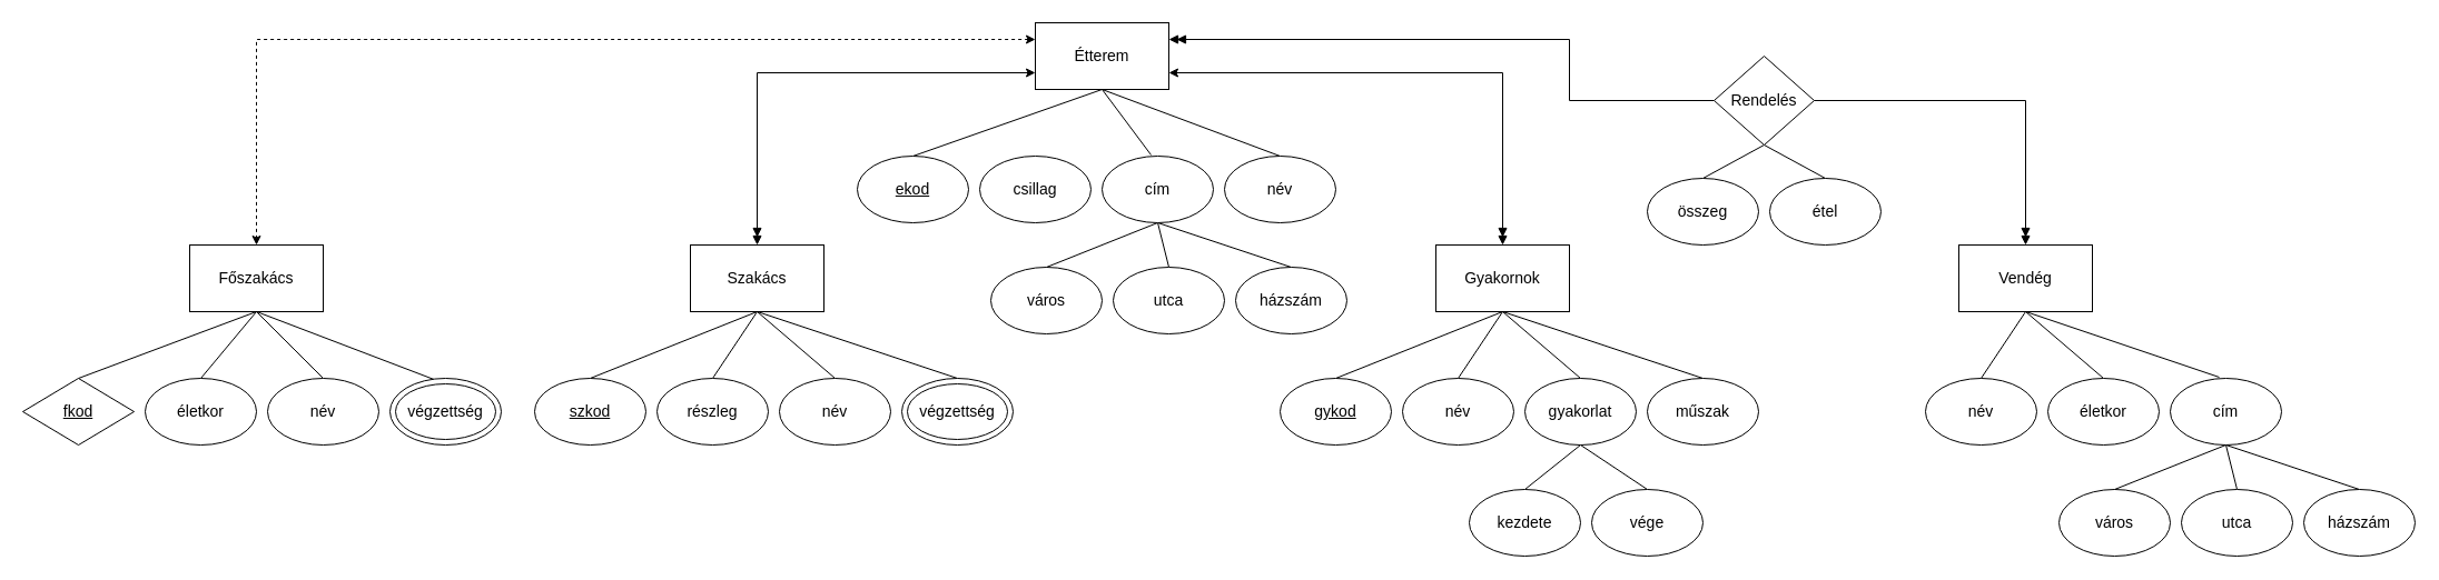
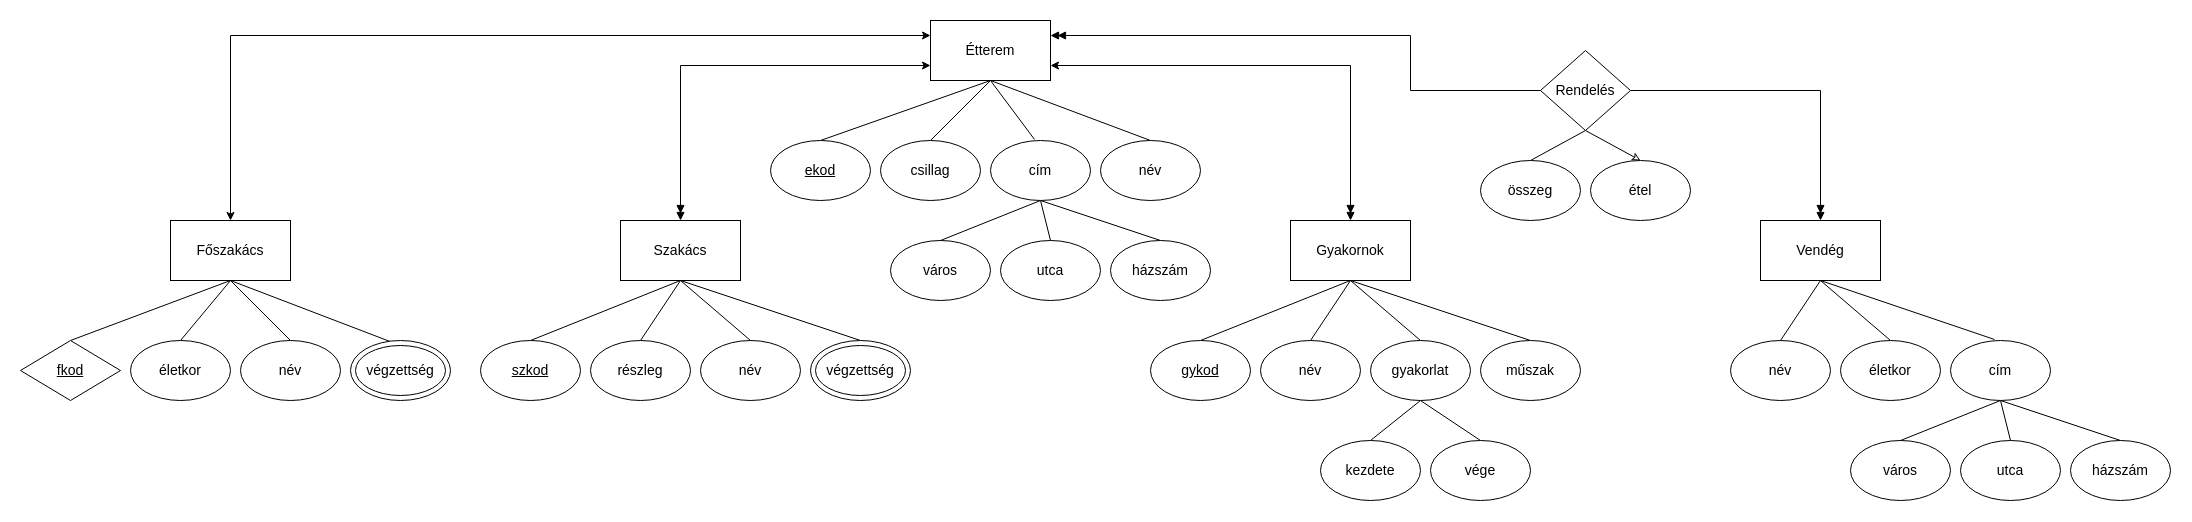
  <mxCell id="0" />
  <mxCell id="1" parent="0" />
  <mxCell id="2" style="edgeStyle=orthogonalEdgeStyle;rounded=0;orthogonalLoop=1;jettySize=auto;html=1;exitX=1;exitY=0.75;exitDx=0;exitDy=0;entryX=0.5;entryY=0;entryDx=0;entryDy=0;fontSize=14;endArrow=doubleBlock;endFill=1;startArrow=classic;startFill=1;" edge="1" parent="1" source="10" target="15"><mxGeometry relative="1" as="geometry" /></mxCell>
  <mxCell id="3" style="edgeStyle=none;rounded=0;orthogonalLoop=1;jettySize=auto;html=1;exitX=0.5;exitY=1;exitDx=0;exitDy=0;entryX=0.5;entryY=0;entryDx=0;entryDy=0;fontSize=14;endArrow=none;endFill=0;" edge="1" parent="1" source="10" target="56"><mxGeometry relative="1" as="geometry" /></mxCell>
+ <mxCell id="4" style="edgeStyle=none;rounded=0;orthogonalLoop=1;jettySize=auto;html=1;exitX=0.5;exitY=1;exitDx=0;exitDy=0;entryX=0.5;entryY=0;entryDx=0;entryDy=0;fontSize=14;endArrow=none;endFill=0;" edge="1" parent="1" source="10" target="54"><mxGeometry relative="1" as="geometry" /></mxCell>
  <mxCell id="5" style="edgeStyle=none;rounded=0;orthogonalLoop=1;jettySize=auto;html=1;exitX=0.5;exitY=1;exitDx=0;exitDy=0;entryX=0.44;entryY=-0.017;entryDx=0;entryDy=0;entryPerimeter=0;fontSize=14;endArrow=none;endFill=0;" edge="1" parent="1" source="10" target="51"><mxGeometry relative="1" as="geometry" /></mxCell>
  <mxCell id="6" style="edgeStyle=none;rounded=0;orthogonalLoop=1;jettySize=auto;html=1;exitX=0.5;exitY=1;exitDx=0;exitDy=0;entryX=0.5;entryY=0;entryDx=0;entryDy=0;fontSize=14;endArrow=none;endFill=0;" edge="1" parent="1" source="10" target="55"><mxGeometry relative="1" as="geometry" /></mxCell>
- <mxCell id="7" style="edgeStyle=orthogonalEdgeStyle;rounded=0;orthogonalLoop=1;jettySize=auto;html=1;exitX=0;exitY=0.25;exitDx=0;exitDy=0;entryX=0.5;entryY=0;entryDx=0;entryDy=0;fontSize=14;startArrow=classic;startFill=1;endArrow=classic;endFill=1;dashed=1;" edge="1" parent="1" source="10" target="25"><mxGeometry relative="1" as="geometry" /></mxCell>
+ <mxCell id="7" style="edgeStyle=orthogonalEdgeStyle;rounded=0;orthogonalLoop=1;jettySize=auto;html=1;exitX=0;exitY=0.25;exitDx=0;exitDy=0;entryX=0.5;entryY=0;entryDx=0;entryDy=0;fontSize=14;startArrow=classic;startFill=1;endArrow=classic;endFill=1;" edge="1" parent="1" source="10" target="25"><mxGeometry relative="1" as="geometry" /></mxCell>
  <mxCell id="8" style="edgeStyle=orthogonalEdgeStyle;rounded=0;orthogonalLoop=1;jettySize=auto;html=1;exitX=0;exitY=0.75;exitDx=0;exitDy=0;entryX=0.5;entryY=0;entryDx=0;entryDy=0;fontSize=14;startArrow=classic;startFill=1;endArrow=doubleBlock;endFill=1;" edge="1" parent="1" source="10" target="20"><mxGeometry relative="1" as="geometry" /></mxCell>
  <mxCell id="9" style="edgeStyle=orthogonalEdgeStyle;rounded=0;orthogonalLoop=1;jettySize=auto;html=1;exitX=1;exitY=0.25;exitDx=0;exitDy=0;fontSize=14;startArrow=doubleBlock;startFill=1;endArrow=none;endFill=0;" edge="1" parent="1" source="10" target="72"><mxGeometry relative="1" as="geometry"><mxPoint x="1450" y="35" as="targetPoint" /><Array as="points"><mxPoint x="1410" y="35" /><mxPoint x="1410" y="90" /></Array></mxGeometry></mxCell>
  <mxCell id="10" value="Étterem" style="rounded=0;whiteSpace=wrap;html=1;fontSize=14;" vertex="1" parent="1"><mxGeometry x="930" y="20" width="120" height="60" as="geometry" /></mxCell>
  <mxCell id="11" style="edgeStyle=none;rounded=0;orthogonalLoop=1;jettySize=auto;html=1;exitX=0.5;exitY=1;exitDx=0;exitDy=0;entryX=0.5;entryY=0;entryDx=0;entryDy=0;fontSize=14;endArrow=none;endFill=0;" edge="1" parent="1" source="15" target="39"><mxGeometry relative="1" as="geometry" /></mxCell>
  <mxCell id="12" style="edgeStyle=none;rounded=0;orthogonalLoop=1;jettySize=auto;html=1;exitX=0.5;exitY=1;exitDx=0;exitDy=0;entryX=0.5;entryY=0;entryDx=0;entryDy=0;fontSize=14;endArrow=none;endFill=0;" edge="1" parent="1" source="15" target="43"><mxGeometry relative="1" as="geometry" /></mxCell>
  <mxCell id="13" style="edgeStyle=none;rounded=0;orthogonalLoop=1;jettySize=auto;html=1;exitX=0.5;exitY=1;exitDx=0;exitDy=0;entryX=0.5;entryY=0;entryDx=0;entryDy=0;fontSize=14;endArrow=none;endFill=0;" edge="1" parent="1" source="15" target="42"><mxGeometry relative="1" as="geometry" /></mxCell>
  <mxCell id="14" style="edgeStyle=none;rounded=0;orthogonalLoop=1;jettySize=auto;html=1;exitX=0.5;exitY=1;exitDx=0;exitDy=0;entryX=0.5;entryY=0;entryDx=0;entryDy=0;fontSize=14;endArrow=none;endFill=0;" edge="1" parent="1" source="15" target="46"><mxGeometry relative="1" as="geometry" /></mxCell>
  <mxCell id="15" value="Gyakornok" style="rounded=0;whiteSpace=wrap;html=1;fontSize=14;" vertex="1" parent="1"><mxGeometry x="1290" y="220" width="120" height="60" as="geometry" /></mxCell>
  <mxCell id="16" style="edgeStyle=none;rounded=0;orthogonalLoop=1;jettySize=auto;html=1;exitX=0.5;exitY=1;exitDx=0;exitDy=0;entryX=0.5;entryY=0;entryDx=0;entryDy=0;fontSize=14;startArrow=none;startFill=0;endArrow=none;endFill=0;" edge="1" parent="1" source="20" target="63"><mxGeometry relative="1" as="geometry" /></mxCell>
  <mxCell id="17" style="edgeStyle=none;rounded=0;orthogonalLoop=1;jettySize=auto;html=1;exitX=0.5;exitY=1;exitDx=0;exitDy=0;entryX=0.5;entryY=0;entryDx=0;entryDy=0;fontSize=14;startArrow=none;startFill=0;endArrow=none;endFill=0;" edge="1" parent="1" source="20" target="64"><mxGeometry relative="1" as="geometry" /></mxCell>
  <mxCell id="18" style="edgeStyle=none;rounded=0;orthogonalLoop=1;jettySize=auto;html=1;exitX=0.5;exitY=1;exitDx=0;exitDy=0;entryX=0.5;entryY=0;entryDx=0;entryDy=0;fontSize=14;startArrow=none;startFill=0;endArrow=none;endFill=0;" edge="1" parent="1" source="20" target="65"><mxGeometry relative="1" as="geometry" /></mxCell>
  <mxCell id="19" style="edgeStyle=none;rounded=0;orthogonalLoop=1;jettySize=auto;html=1;exitX=0.5;exitY=1;exitDx=0;exitDy=0;entryX=0.5;entryY=0;entryDx=0;entryDy=0;fontSize=14;startArrow=none;startFill=0;endArrow=none;endFill=0;" edge="1" parent="1" source="20" target="67"><mxGeometry relative="1" as="geometry" /></mxCell>
  <mxCell id="20" value="Szakács" style="rounded=0;whiteSpace=wrap;html=1;fontSize=14;" vertex="1" parent="1"><mxGeometry x="620" y="220" width="120" height="60" as="geometry" /></mxCell>
  <mxCell id="21" style="rounded=0;orthogonalLoop=1;jettySize=auto;html=1;exitX=0.5;exitY=1;exitDx=0;exitDy=0;entryX=0.5;entryY=0;entryDx=0;entryDy=0;fontSize=14;startArrow=none;startFill=0;endArrow=none;endFill=0;" edge="1" parent="1" source="25" target="57"><mxGeometry relative="1" as="geometry" /></mxCell>
  <mxCell id="22" style="edgeStyle=none;rounded=0;orthogonalLoop=1;jettySize=auto;html=1;exitX=0.5;exitY=1;exitDx=0;exitDy=0;entryX=0.5;entryY=0;entryDx=0;entryDy=0;fontSize=14;startArrow=none;startFill=0;endArrow=none;endFill=0;" edge="1" parent="1" source="25" target="58"><mxGeometry relative="1" as="geometry" /></mxCell>
  <mxCell id="23" style="edgeStyle=none;rounded=0;orthogonalLoop=1;jettySize=auto;html=1;exitX=0.5;exitY=1;exitDx=0;exitDy=0;entryX=0.5;entryY=0;entryDx=0;entryDy=0;fontSize=14;startArrow=none;startFill=0;endArrow=none;endFill=0;" edge="1" parent="1" source="25" target="59"><mxGeometry relative="1" as="geometry" /></mxCell>
  <mxCell id="24" style="edgeStyle=none;rounded=0;orthogonalLoop=1;jettySize=auto;html=1;exitX=0.5;exitY=1;exitDx=0;exitDy=0;entryX=0.5;entryY=0;entryDx=0;entryDy=0;fontSize=14;startArrow=none;startFill=0;endArrow=none;endFill=0;" edge="1" parent="1" source="25" target="62"><mxGeometry relative="1" as="geometry" /></mxCell>
  <mxCell id="25" value="Főszakács" style="rounded=0;whiteSpace=wrap;html=1;fontSize=14;" vertex="1" parent="1"><mxGeometry x="170" y="220" width="120" height="60" as="geometry" /></mxCell>
  <mxCell id="26" style="edgeStyle=none;rounded=0;orthogonalLoop=1;jettySize=auto;html=1;exitX=0.5;exitY=1;exitDx=0;exitDy=0;entryX=0.5;entryY=0;entryDx=0;entryDy=0;fontSize=14;endArrow=none;endFill=0;" edge="1" parent="1" source="29" target="30"><mxGeometry relative="1" as="geometry" /></mxCell>
  <mxCell id="27" style="edgeStyle=none;rounded=0;orthogonalLoop=1;jettySize=auto;html=1;exitX=0.5;exitY=1;exitDx=0;exitDy=0;entryX=0.5;entryY=0;entryDx=0;entryDy=0;fontSize=14;endArrow=none;endFill=0;" edge="1" parent="1" source="29" target="31"><mxGeometry relative="1" as="geometry" /></mxCell>
  <mxCell id="28" style="edgeStyle=none;rounded=0;orthogonalLoop=1;jettySize=auto;html=1;exitX=0.5;exitY=1;exitDx=0;exitDy=0;entryX=0.44;entryY=-0.017;entryDx=0;entryDy=0;entryPerimeter=0;fontSize=14;endArrow=none;endFill=0;" edge="1" parent="1" source="29" target="36"><mxGeometry relative="1" as="geometry" /></mxCell>
  <mxCell id="29" value="Vendég" style="rounded=0;whiteSpace=wrap;html=1;fontSize=14;" vertex="1" parent="1"><mxGeometry x="1760" y="220" width="120" height="60" as="geometry" /></mxCell>
  <mxCell id="30" value="név" style="ellipse;whiteSpace=wrap;html=1;fontSize=14;" vertex="1" parent="1"><mxGeometry x="1730" y="340" width="100" height="60" as="geometry" /></mxCell>
  <mxCell id="31" value="életkor" style="ellipse;whiteSpace=wrap;html=1;fontSize=14;" vertex="1" parent="1"><mxGeometry x="1840" y="340" width="100" height="60" as="geometry" /></mxCell>
  <mxCell id="32" value="város" style="ellipse;whiteSpace=wrap;html=1;fontSize=14;" vertex="1" parent="1"><mxGeometry x="1850" y="440" width="100" height="60" as="geometry" /></mxCell>
  <mxCell id="33" style="edgeStyle=none;rounded=0;orthogonalLoop=1;jettySize=auto;html=1;exitX=0.5;exitY=1;exitDx=0;exitDy=0;entryX=0.5;entryY=0;entryDx=0;entryDy=0;fontSize=14;endArrow=none;endFill=0;" edge="1" parent="1" source="36" target="32"><mxGeometry relative="1" as="geometry" /></mxCell>
  <mxCell id="34" style="edgeStyle=none;rounded=0;orthogonalLoop=1;jettySize=auto;html=1;exitX=0.5;exitY=1;exitDx=0;exitDy=0;entryX=0.5;entryY=0;entryDx=0;entryDy=0;fontSize=14;endArrow=none;endFill=0;" edge="1" parent="1" source="36" target="37"><mxGeometry relative="1" as="geometry" /></mxCell>
  <mxCell id="35" style="edgeStyle=none;rounded=0;orthogonalLoop=1;jettySize=auto;html=1;exitX=0.5;exitY=1;exitDx=0;exitDy=0;entryX=0.5;entryY=0;entryDx=0;entryDy=0;fontSize=14;endArrow=none;endFill=0;" edge="1" parent="1" source="36" target="38"><mxGeometry relative="1" as="geometry" /></mxCell>
  <mxCell id="36" value="cím" style="ellipse;whiteSpace=wrap;html=1;fontSize=14;" vertex="1" parent="1"><mxGeometry x="1950" y="340" width="100" height="60" as="geometry" /></mxCell>
  <mxCell id="37" value="utca" style="ellipse;whiteSpace=wrap;html=1;fontSize=14;" vertex="1" parent="1"><mxGeometry x="1960" y="440" width="100" height="60" as="geometry" /></mxCell>
  <mxCell id="38" value="házszám" style="ellipse;whiteSpace=wrap;html=1;fontSize=14;" vertex="1" parent="1"><mxGeometry x="2070" y="440" width="100" height="60" as="geometry" /></mxCell>
  <mxCell id="39" value="&lt;u&gt;gykod&lt;/u&gt;" style="ellipse;whiteSpace=wrap;html=1;fontSize=14;" vertex="1" parent="1"><mxGeometry x="1150" y="340" width="100" height="60" as="geometry" /></mxCell>
  <mxCell id="40" style="edgeStyle=none;rounded=0;orthogonalLoop=1;jettySize=auto;html=1;exitX=0.5;exitY=1;exitDx=0;exitDy=0;entryX=0.5;entryY=0;entryDx=0;entryDy=0;fontSize=14;endArrow=none;endFill=0;" edge="1" parent="1" source="42" target="45"><mxGeometry relative="1" as="geometry" /></mxCell>
  <mxCell id="41" style="edgeStyle=none;rounded=0;orthogonalLoop=1;jettySize=auto;html=1;exitX=0.5;exitY=1;exitDx=0;exitDy=0;entryX=0.5;entryY=0;entryDx=0;entryDy=0;fontSize=14;endArrow=none;endFill=0;" edge="1" parent="1" source="42" target="44"><mxGeometry relative="1" as="geometry" /></mxCell>
  <mxCell id="42" value="gyakorlat" style="ellipse;whiteSpace=wrap;html=1;fontSize=14;" vertex="1" parent="1"><mxGeometry x="1370" y="340" width="100" height="60" as="geometry" /></mxCell>
  <mxCell id="43" value="név" style="ellipse;whiteSpace=wrap;html=1;fontSize=14;" vertex="1" parent="1"><mxGeometry x="1260" y="340" width="100" height="60" as="geometry" /></mxCell>
  <mxCell id="44" value="vége" style="ellipse;whiteSpace=wrap;html=1;fontSize=14;" vertex="1" parent="1"><mxGeometry x="1430" y="440" width="100" height="60" as="geometry" /></mxCell>
  <mxCell id="45" value="kezdete" style="ellipse;whiteSpace=wrap;html=1;fontSize=14;" vertex="1" parent="1"><mxGeometry x="1320" y="440" width="100" height="60" as="geometry" /></mxCell>
  <mxCell id="46" value="műszak" style="ellipse;whiteSpace=wrap;html=1;fontSize=14;" vertex="1" parent="1"><mxGeometry x="1480" y="340" width="100" height="60" as="geometry" /></mxCell>
  <mxCell id="47" value="város" style="ellipse;whiteSpace=wrap;html=1;fontSize=14;" vertex="1" parent="1"><mxGeometry x="890" y="240" width="100" height="60" as="geometry" /></mxCell>
  <mxCell id="48" style="edgeStyle=none;rounded=0;orthogonalLoop=1;jettySize=auto;html=1;exitX=0.5;exitY=1;exitDx=0;exitDy=0;entryX=0.5;entryY=0;entryDx=0;entryDy=0;fontSize=14;endArrow=none;endFill=0;" edge="1" parent="1" source="51" target="47"><mxGeometry relative="1" as="geometry" /></mxCell>
  <mxCell id="49" style="edgeStyle=none;rounded=0;orthogonalLoop=1;jettySize=auto;html=1;exitX=0.5;exitY=1;exitDx=0;exitDy=0;entryX=0.5;entryY=0;entryDx=0;entryDy=0;fontSize=14;endArrow=none;endFill=0;" edge="1" parent="1" source="51" target="52"><mxGeometry relative="1" as="geometry" /></mxCell>
  <mxCell id="50" style="edgeStyle=none;rounded=0;orthogonalLoop=1;jettySize=auto;html=1;exitX=0.5;exitY=1;exitDx=0;exitDy=0;entryX=0.5;entryY=0;entryDx=0;entryDy=0;fontSize=14;endArrow=none;endFill=0;" edge="1" parent="1" source="51" target="53"><mxGeometry relative="1" as="geometry" /></mxCell>
  <mxCell id="51" value="cím" style="ellipse;whiteSpace=wrap;html=1;fontSize=14;" vertex="1" parent="1"><mxGeometry x="990" y="140" width="100" height="60" as="geometry" /></mxCell>
  <mxCell id="52" value="utca" style="ellipse;whiteSpace=wrap;html=1;fontSize=14;" vertex="1" parent="1"><mxGeometry x="1000" y="240" width="100" height="60" as="geometry" /></mxCell>
  <mxCell id="53" value="házszám" style="ellipse;whiteSpace=wrap;html=1;fontSize=14;" vertex="1" parent="1"><mxGeometry x="1110" y="240" width="100" height="60" as="geometry" /></mxCell>
  <mxCell id="54" value="csillag" style="ellipse;whiteSpace=wrap;html=1;fontSize=14;" vertex="1" parent="1"><mxGeometry x="880" y="140" width="100" height="60" as="geometry" /></mxCell>
  <mxCell id="55" value="név" style="ellipse;whiteSpace=wrap;html=1;fontSize=14;" vertex="1" parent="1"><mxGeometry x="1100" y="140" width="100" height="60" as="geometry" /></mxCell>
  <mxCell id="56" value="&lt;u&gt;ekod&lt;/u&gt;" style="ellipse;whiteSpace=wrap;html=1;fontSize=14;" vertex="1" parent="1"><mxGeometry x="770" y="140" width="100" height="60" as="geometry" /></mxCell>
  <mxCell id="57" value="&lt;u&gt;fkod&lt;/u&gt;" style="rhombus;whiteSpace=wrap;html=1;fontSize=14;" vertex="1" parent="1"><mxGeometry x="20" y="340" width="100" height="60" as="geometry" /></mxCell>
  <mxCell id="58" value="életkor" style="ellipse;whiteSpace=wrap;html=1;fontSize=14;" vertex="1" parent="1"><mxGeometry x="130" y="340" width="100" height="60" as="geometry" /></mxCell>
  <mxCell id="59" value="név" style="ellipse;whiteSpace=wrap;html=1;fontSize=14;" vertex="1" parent="1"><mxGeometry x="240" y="340" width="100" height="60" as="geometry" /></mxCell>
  <mxCell id="60" value="" style="group" vertex="1" connectable="0" parent="1"><mxGeometry x="350" y="340" width="100" height="60" as="geometry" /></mxCell>
  <mxCell id="61" value="név" style="ellipse;whiteSpace=wrap;html=1;fontSize=14;" vertex="1" parent="60"><mxGeometry width="100" height="60" as="geometry" /></mxCell>
  <mxCell id="62" value="végzettség" style="ellipse;whiteSpace=wrap;html=1;fontSize=14;" vertex="1" parent="60"><mxGeometry x="5" y="5" width="90" height="50" as="geometry" /></mxCell>
  <mxCell id="63" value="&lt;u&gt;szkod&lt;/u&gt;" style="ellipse;whiteSpace=wrap;html=1;fontSize=14;" vertex="1" parent="1"><mxGeometry x="480" y="340" width="100" height="60" as="geometry" /></mxCell>
  <mxCell id="64" value="részleg" style="ellipse;whiteSpace=wrap;html=1;fontSize=14;" vertex="1" parent="1"><mxGeometry x="590" y="340" width="100" height="60" as="geometry" /></mxCell>
  <mxCell id="65" value="név" style="ellipse;whiteSpace=wrap;html=1;fontSize=14;" vertex="1" parent="1"><mxGeometry y="340" width="100" height="60" as="geometry" x="700" /></mxCell>
  <mxCell id="66" value="" style="group" vertex="1" connectable="0" parent="1"><mxGeometry x="810" y="340" width="100" height="60" as="geometry" /></mxCell>
  <mxCell id="67" value="név" style="ellipse;whiteSpace=wrap;html=1;fontSize=14;" vertex="1" parent="66"><mxGeometry width="100" height="60" as="geometry" /></mxCell>
  <mxCell id="68" value="végzettség" style="ellipse;whiteSpace=wrap;html=1;fontSize=14;" vertex="1" parent="66"><mxGeometry x="5" y="5" width="90" height="50" as="geometry" /></mxCell>
  <mxCell id="69" style="rounded=0;orthogonalLoop=1;jettySize=auto;html=1;exitX=0.5;exitY=1;exitDx=0;exitDy=0;entryX=0.5;entryY=0;entryDx=0;entryDy=0;fontSize=14;startArrow=none;startFill=0;endArrow=none;endFill=0;" edge="1" parent="1" source="72" target="73"><mxGeometry relative="1" as="geometry" /></mxCell>
  <mxCell id="70" style="edgeStyle=orthogonalEdgeStyle;rounded=0;orthogonalLoop=1;jettySize=auto;html=1;exitX=1;exitY=0.5;exitDx=0;exitDy=0;entryX=0.5;entryY=0;entryDx=0;entryDy=0;fontSize=14;startArrow=none;startFill=0;endArrow=doubleBlock;endFill=1;" edge="1" parent="1" source="72" target="29"><mxGeometry relative="1" as="geometry" /></mxCell>
- <mxCell id="71" style="edgeStyle=none;rounded=0;orthogonalLoop=1;jettySize=auto;html=1;exitX=0.5;exitY=1;exitDx=0;exitDy=0;entryX=0.5;entryY=0;entryDx=0;entryDy=0;fontSize=14;startArrow=none;startFill=0;endArrow=none;endFill=0;" edge="1" parent="1" source="72" target="74"><mxGeometry relative="1" as="geometry" /></mxCell>
+ <mxCell id="71" style="edgeStyle=none;rounded=0;orthogonalLoop=1;jettySize=auto;html=1;exitX=0.5;exitY=1;exitDx=0;exitDy=0;entryX=0.5;entryY=0;entryDx=0;entryDy=0;fontSize=14;startArrow=none;startFill=0;endArrow=classic;endFill=0;" edge="1" parent="1" source="72" target="74"><mxGeometry relative="1" as="geometry" /></mxCell>
  <mxCell id="72" value="Rendelés" style="rhombus;whiteSpace=wrap;html=1;fontSize=14;" vertex="1" parent="1"><mxGeometry x="1540" y="50" width="90" height="80" as="geometry" /></mxCell>
  <mxCell id="73" value="összeg" style="ellipse;whiteSpace=wrap;html=1;fontSize=14;" vertex="1" parent="1"><mxGeometry x="1480" y="160" width="100" height="60" as="geometry" /></mxCell>
  <mxCell id="74" value="étel" style="ellipse;whiteSpace=wrap;html=1;fontSize=14;" vertex="1" parent="1"><mxGeometry x="1590" y="160" width="100" height="60" as="geometry" /></mxCell>
